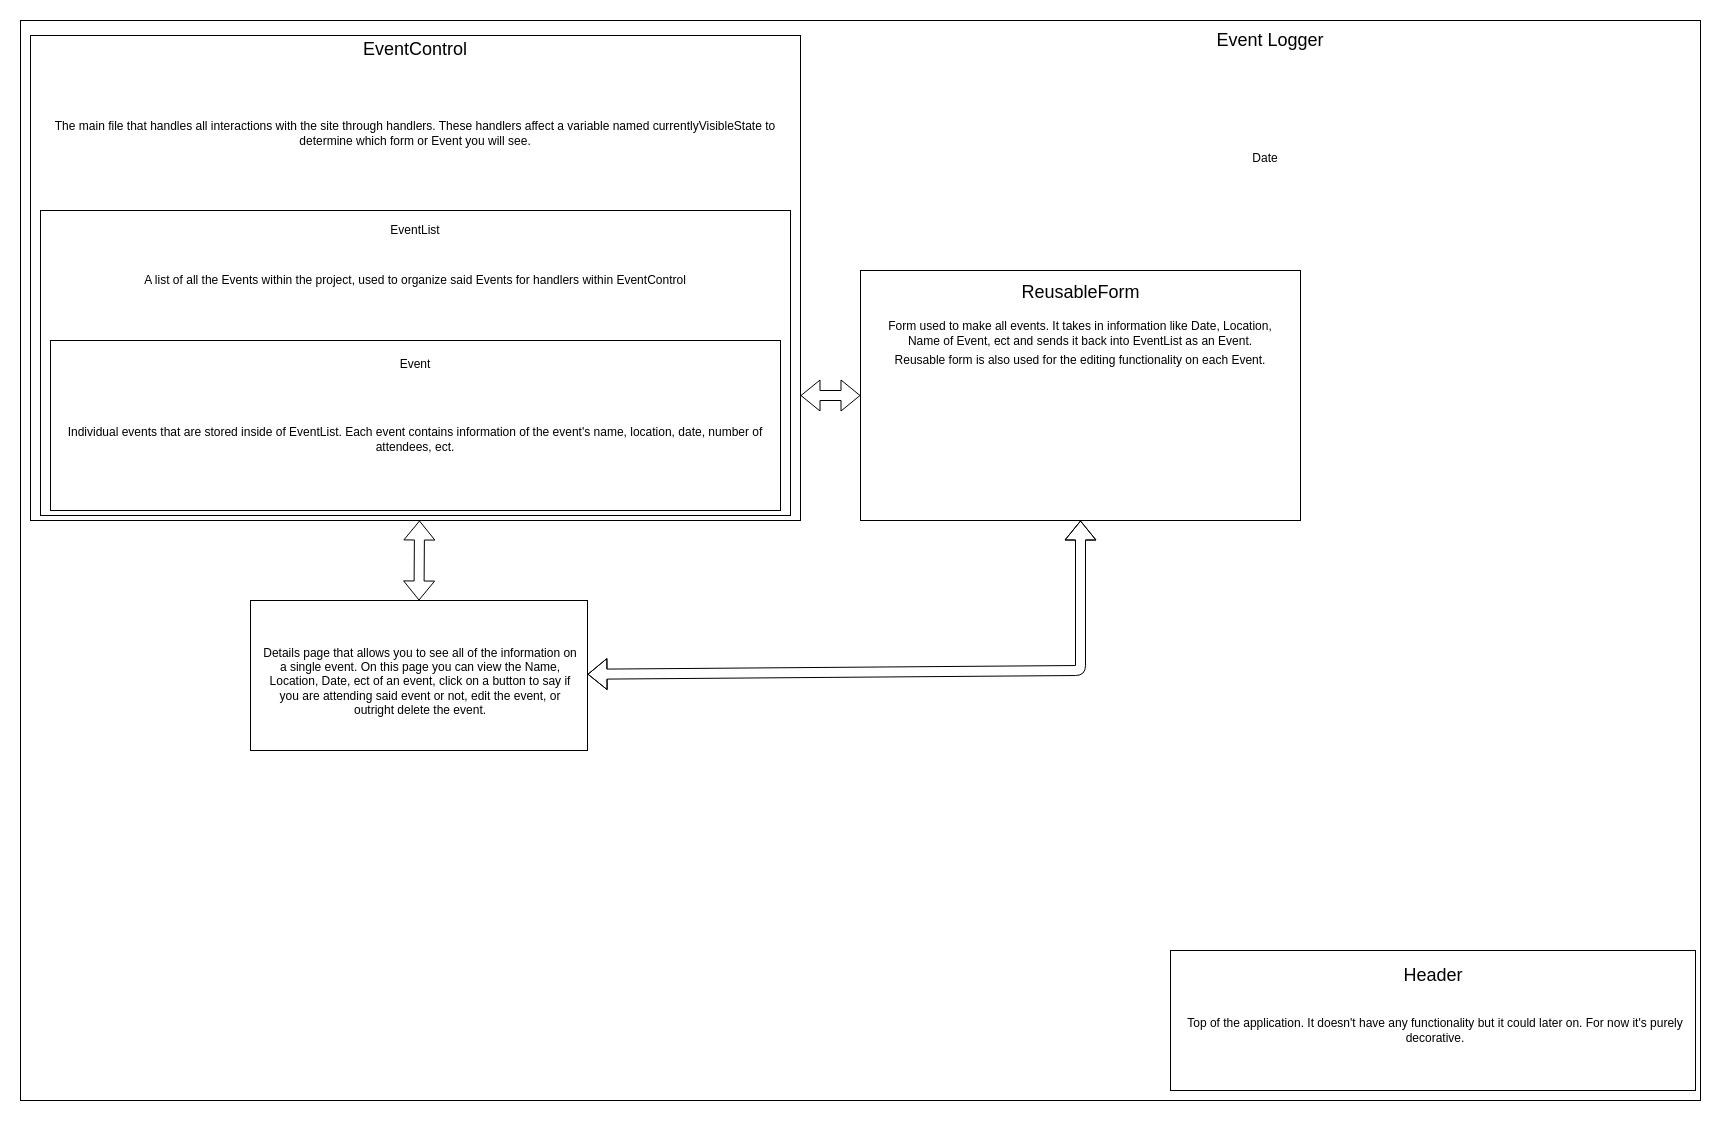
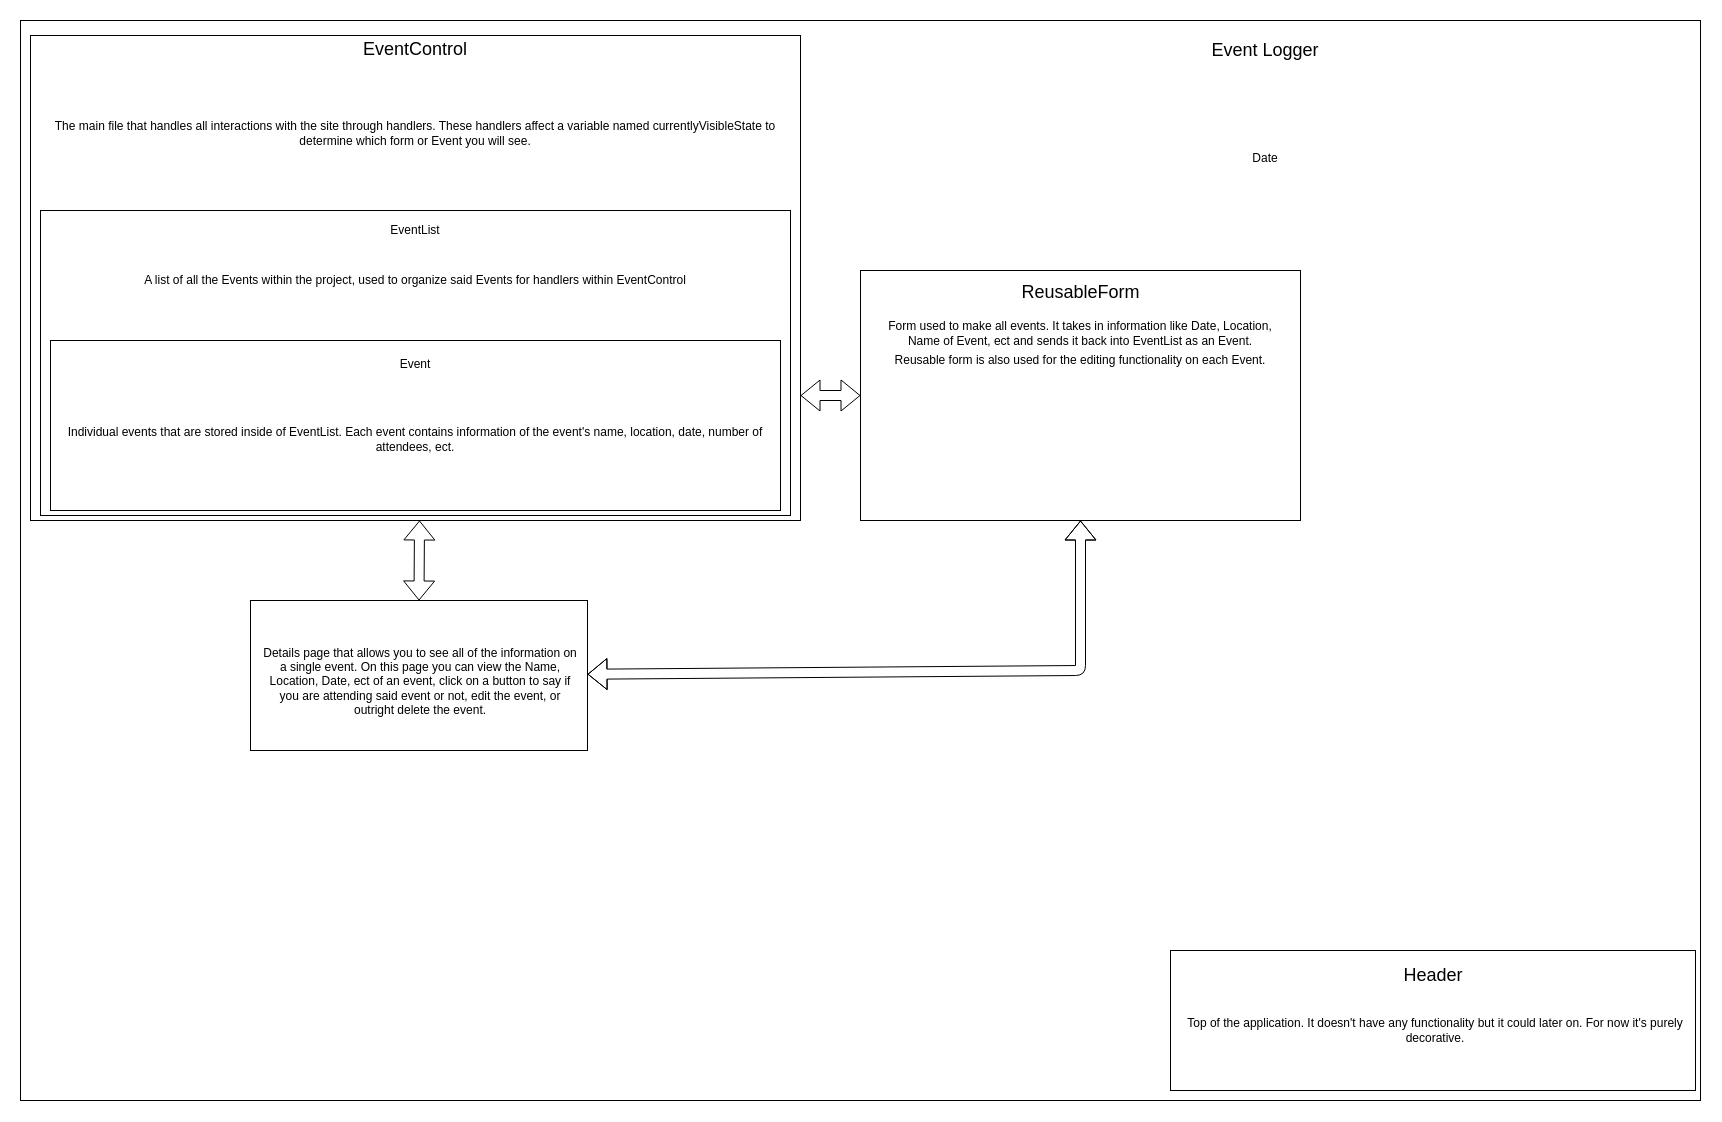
  <mxCell id="0" />
  <mxCell id="1" parent="0" />
  <mxCell id="2" value="" style="group" parent="1" vertex="1" connectable="0"><mxGeometry x="20" y="20" width="1680" height="1080" as="geometry" /></mxCell>
  <mxCell id="3" value="" style="rounded=0;whiteSpace=wrap;html=1;" parent="2" vertex="1"><mxGeometry width="1680" height="1080" as="geometry" /></mxCell>
- <mxCell id="4" value="Event Logger" style="text;html=1;strokeColor=none;fillColor=none;align=center;verticalAlign=middle;whiteSpace=wrap;rounded=0;fontSize=18;" parent="2" vertex="1"><mxGeometry x="1140" y="5" width="220" height="30" as="geometry" /></mxCell>
+ <mxCell id="4" value="Event Logger" style="text;html=1;strokeColor=none;fillColor=none;align=center;verticalAlign=middle;whiteSpace=wrap;rounded=0;fontSize=18;" parent="2" vertex="1"><mxGeometry x="1135" y="15" width="220" height="30" as="geometry" /></mxCell>
  <mxCell id="5" value="" style="group" parent="2" vertex="1" connectable="0"><mxGeometry x="840" y="250" width="440" height="250" as="geometry" /></mxCell>
  <mxCell id="6" value="" style="rounded=0;whiteSpace=wrap;html=1;fontSize=18;" parent="5" vertex="1"><mxGeometry width="440" height="250" as="geometry" /></mxCell>
  <mxCell id="7" value="ReusableForm" style="text;html=1;strokeColor=none;fillColor=none;align=center;verticalAlign=middle;whiteSpace=wrap;rounded=0;fontSize=18;" parent="5" vertex="1"><mxGeometry x="146.736" y="8.929" width="146.528" height="26.786" as="geometry" /></mxCell>
  <mxCell id="8" value="Form used to make all events. It takes in information like Date, Location, Name of Event, ect and sends it back into EventList as an Event." style="text;html=1;strokeColor=none;fillColor=none;align=center;verticalAlign=middle;whiteSpace=wrap;rounded=0;" parent="5" vertex="1"><mxGeometry x="10" y="35.71" width="420" height="54.29" as="geometry" /></mxCell>
  <mxCell id="9" value="" style="group" parent="2" vertex="1" connectable="0"><mxGeometry x="230" y="580" width="337" height="150" as="geometry" /></mxCell>
  <mxCell id="10" value="" style="rounded=0;whiteSpace=wrap;html=1;fontSize=18;" parent="9" vertex="1"><mxGeometry width="337" height="150" as="geometry" /></mxCell>
  <mxCell id="11" value="Details page that allows you to see all of the information on a single event. On this page you can view the Name, Location, Date, ect of an event, click on a button to say if you are attending said event or not, edit the event, or outright delete the event." style="text;html=1;strokeColor=none;fillColor=none;align=center;verticalAlign=middle;whiteSpace=wrap;rounded=0;" parent="9" vertex="1"><mxGeometry x="10" y="21.43" width="320" height="118.57" as="geometry" /></mxCell>
  <mxCell id="12" value="" style="shape=flexArrow;endArrow=classic;startArrow=classic;html=1;entryX=0.5;entryY=1;entryDx=0;entryDy=0;" parent="2" source="10" target="6" edge="1"><mxGeometry width="100" height="100" relative="1" as="geometry"><mxPoint x="900" y="540" as="sourcePoint" /><mxPoint x="1000" y="440" as="targetPoint" /><Array as="points"><mxPoint x="1060" y="650" /></Array></mxGeometry></mxCell>
  <mxCell id="13" value="" style="group" parent="2" vertex="1" connectable="0"><mxGeometry x="1150" y="930" width="525" height="140" as="geometry" /></mxCell>
  <mxCell id="14" value="" style="rounded=0;whiteSpace=wrap;html=1;fontSize=18;" parent="13" vertex="1"><mxGeometry width="525" height="140" as="geometry" /></mxCell>
  <mxCell id="15" value="Header" style="text;html=1;strokeColor=none;fillColor=none;align=center;verticalAlign=middle;whiteSpace=wrap;rounded=0;fontSize=18;" parent="13" vertex="1"><mxGeometry x="232.5" y="10" width="60" height="30" as="geometry" /></mxCell>
  <mxCell id="16" value="Top of the application. It doesn't have any functionality but it could later on. For now it's purely decorative." style="text;html=1;strokeColor=none;fillColor=none;align=center;verticalAlign=middle;whiteSpace=wrap;rounded=0;" parent="13" vertex="1"><mxGeometry x="10" y="40" width="510" height="80" as="geometry" /></mxCell>
  <mxCell id="17" value="Date" style="text;html=1;strokeColor=none;fillColor=none;align=center;verticalAlign=middle;whiteSpace=wrap;rounded=0;" parent="2" vertex="1"><mxGeometry x="820" y="45" width="850" height="185" as="geometry" /></mxCell>
  <mxCell id="18" value="" style="group" parent="1" vertex="1" connectable="0"><mxGeometry x="30" y="35" width="770" height="485" as="geometry" /></mxCell>
  <mxCell id="19" value="" style="rounded=0;whiteSpace=wrap;html=1;fontSize=18;" parent="18" vertex="1"><mxGeometry width="770" height="485.0" as="geometry" /></mxCell>
  <mxCell id="20" value="EventControl" style="text;html=1;strokeColor=none;fillColor=none;align=center;verticalAlign=middle;whiteSpace=wrap;rounded=0;fontSize=18;" parent="18" vertex="1"><mxGeometry x="215" y="6.896" width="340" height="13.791" as="geometry" /></mxCell>
  <mxCell id="21" value="" style="group" parent="18" vertex="1" connectable="0"><mxGeometry x="10" y="175" width="750" height="305" as="geometry" /></mxCell>
  <mxCell id="22" value="" style="rounded=0;whiteSpace=wrap;html=1;" parent="21" vertex="1"><mxGeometry width="750" height="305" as="geometry" /></mxCell>
  <mxCell id="23" value="EventList" style="text;html=1;strokeColor=none;fillColor=none;align=center;verticalAlign=middle;whiteSpace=wrap;rounded=0;" parent="21" vertex="1"><mxGeometry x="280" y="10" width="190" height="20" as="geometry" /></mxCell>
  <mxCell id="24" value="A list of all the Events within the project, used to organize said Events for handlers within EventControl" style="text;html=1;strokeColor=none;fillColor=none;align=center;verticalAlign=middle;whiteSpace=wrap;rounded=0;" parent="21" vertex="1"><mxGeometry x="10" y="30" width="730" height="80" as="geometry" /></mxCell>
  <mxCell id="25" value="" style="group" parent="21" vertex="1" connectable="0"><mxGeometry x="10" y="130" width="730" height="170" as="geometry" /></mxCell>
  <mxCell id="26" value="" style="group" parent="25" vertex="1" connectable="0"><mxGeometry width="730" height="170" as="geometry" /></mxCell>
  <mxCell id="27" value="" style="rounded=0;whiteSpace=wrap;html=1;" parent="26" vertex="1"><mxGeometry width="730" height="170" as="geometry" /></mxCell>
  <mxCell id="28" value="Event" style="text;html=1;strokeColor=none;fillColor=none;align=center;verticalAlign=middle;whiteSpace=wrap;rounded=0;" parent="26" vertex="1"><mxGeometry x="290" y="9.44" width="150" height="28.33" as="geometry" /></mxCell>
  <mxCell id="29" value="Individual events that are stored inside of EventList. Each event contains information of the event's name, location, date, number of attendees, ect." style="text;html=1;strokeColor=none;fillColor=none;align=center;verticalAlign=middle;whiteSpace=wrap;rounded=0;" parent="26" vertex="1"><mxGeometry x="10" y="37.77" width="710" height="122.23" as="geometry" /></mxCell>
  <mxCell id="30" value="The main file that handles all interactions with the site through handlers. These handlers affect a variable named currentlyVisibleState to determine which form or Event you will see." style="text;html=1;strokeColor=none;fillColor=none;align=center;verticalAlign=middle;whiteSpace=wrap;rounded=0;" parent="18" vertex="1"><mxGeometry x="10" y="25" width="750" height="145" as="geometry" /></mxCell>
  <mxCell id="31" value="" style="shape=flexArrow;endArrow=classic;startArrow=classic;html=1;entryX=0;entryY=0.5;entryDx=0;entryDy=0;" parent="1" target="6" edge="1"><mxGeometry width="100" height="100" relative="1" as="geometry"><mxPoint x="800" y="395" as="sourcePoint" /><mxPoint x="660" y="260" as="targetPoint" /></mxGeometry></mxCell>
  <mxCell id="32" value="" style="shape=flexArrow;endArrow=classic;startArrow=classic;html=1;exitX=0.5;exitY=0;exitDx=0;exitDy=0;" parent="1" source="10" edge="1"><mxGeometry width="100" height="100" relative="1" as="geometry"><mxPoint x="580" y="560" as="sourcePoint" /><mxPoint x="419" y="520" as="targetPoint" /></mxGeometry></mxCell>
  <mxCell id="33" value="Reusable form is also used for the editing functionality on each Event." style="text;html=1;strokeColor=none;fillColor=none;align=center;verticalAlign=middle;whiteSpace=wrap;rounded=0;" parent="1" vertex="1"><mxGeometry x="870" y="350" width="420" height="20" as="geometry" /></mxCell>
